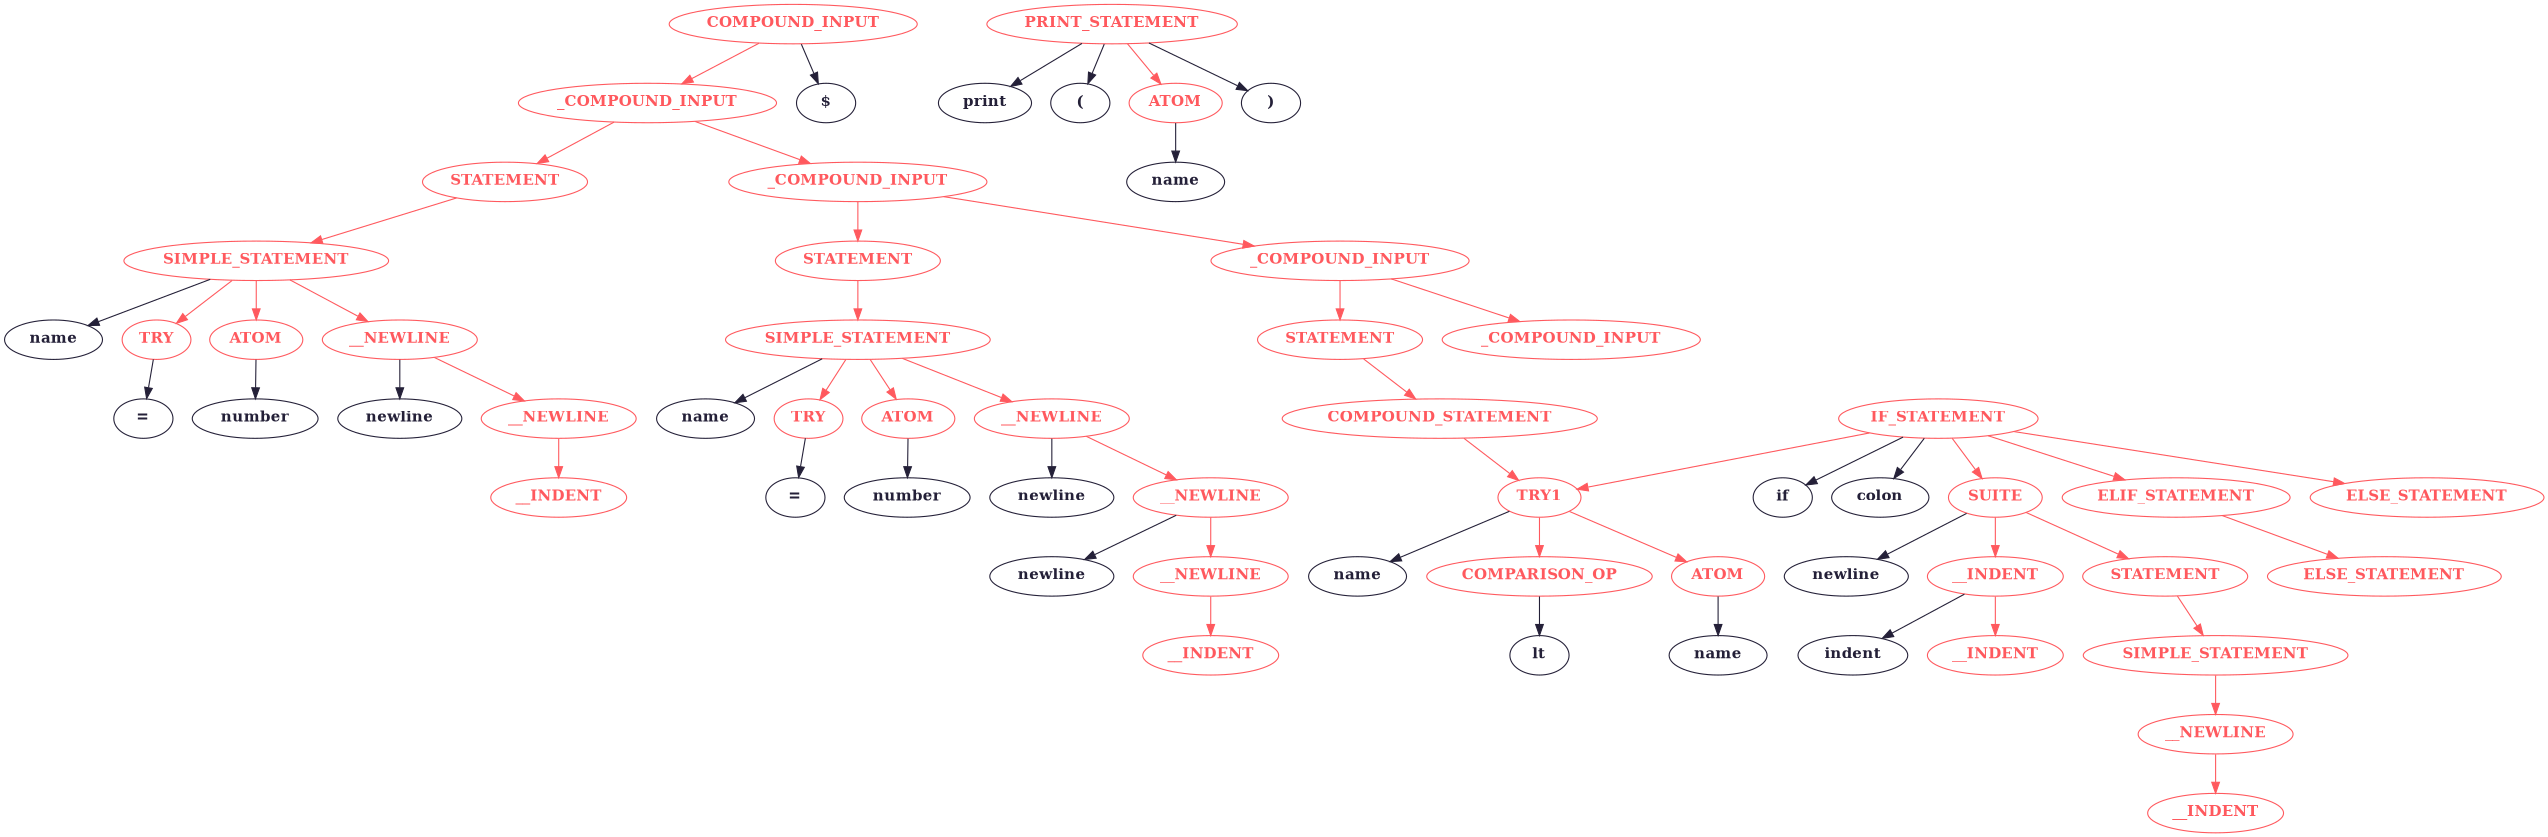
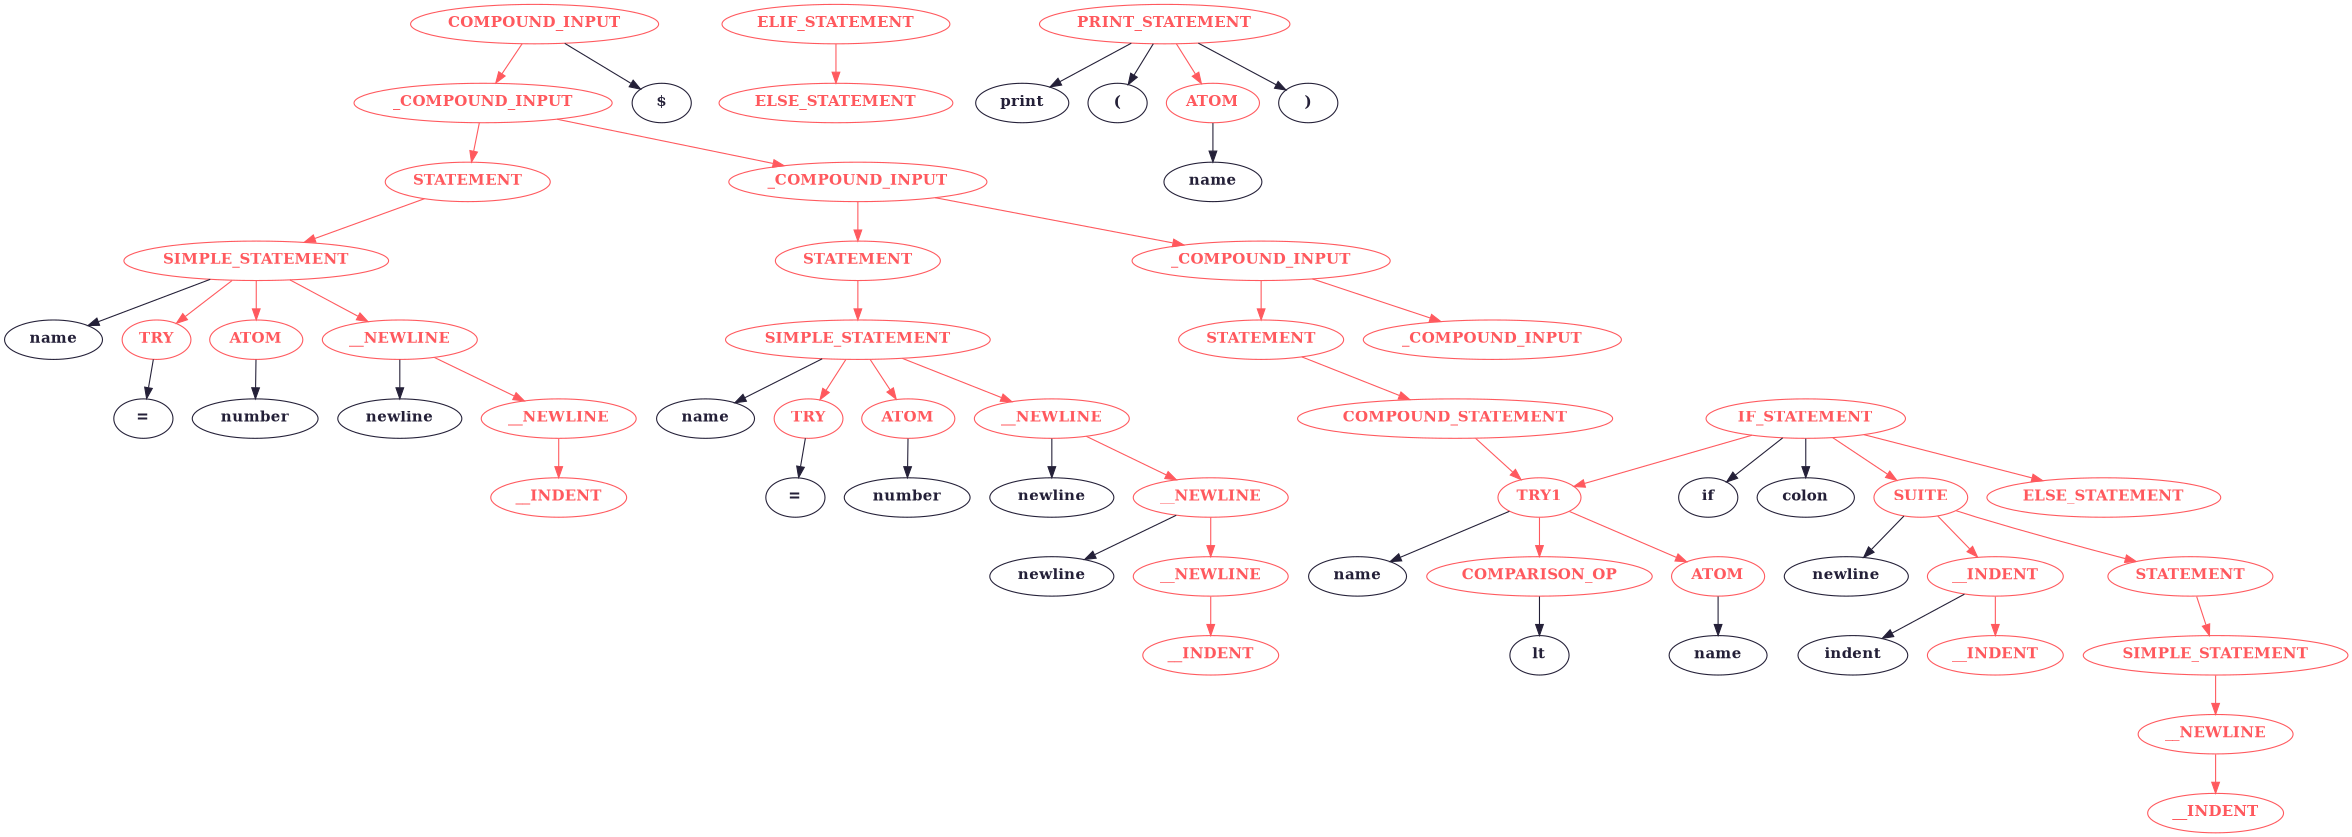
  digraph {
    node [color="#FF595E" fontcolor="#FF595E"]
    edge [color="#FF595E"]
    n1 [label=<<B>COMPOUND_INPUT</B>>]
    n2 [label=<<B>_COMPOUND_INPUT</B>>]
    n3 [color="#242038" fontcolor="#242038" label=<<B> $ </B>>]
    n4 [label=<<B>STATEMENT</B>>]
    n5 [label=<<B>_COMPOUND_INPUT</B>>]
    n6 [label=<<B>SIMPLE_STATEMENT</B>>]
    n7 [label=<<B>STATEMENT</B>>]
    n8 [label=<<B>_COMPOUND_INPUT</B>>]
    n9 [color="#242038" fontcolor="#242038" label=<<B> name </B>>]
    n10 [label=<<B>TRY</B>>]
    n11 [label=<<B>ATOM</B>>]
    n12 [label=<<B>__NEWLINE</B>>]
    n13 [color="#242038" fontcolor="#242038" label=<<B> = </B>>]
    n14 [color="#242038" fontcolor="#242038" label=<<B> number </B>>]
    n15 [color="#242038" fontcolor="#242038" label=<<B> newline </B>>]
    n16 [label=<<B>__NEWLINE</B>>]
    n17 [label=<<B>__INDENT</B>>]
    n18 [label=<<B>SIMPLE_STATEMENT</B>>]
    n19 [label=<<B>STATEMENT</B>>]
    n20 [label=<<B>_COMPOUND_INPUT</B>>]
    n21 [color="#242038" fontcolor="#242038" label=<<B> name </B>>]
    n22 [label=<<B>TRY</B>>]
    n23 [label=<<B>ATOM</B>>]
    n24 [label=<<B>__NEWLINE</B>>]
    n25 [color="#242038" fontcolor="#242038" label=<<B> = </B>>]
    n26 [color="#242038" fontcolor="#242038" label=<<B> number </B>>]
    n27 [color="#242038" fontcolor="#242038" label=<<B> newline </B>>]
    n28 [label=<<B>__NEWLINE</B>>]
    n29 [color="#242038" fontcolor="#242038" label=<<B> newline </B>>]
    n30 [label=<<B>__NEWLINE</B>>]
    n31 [label=<<B>__INDENT</B>>]
    n32 [label=<<B>COMPOUND_STATEMENT</B>>]
    n33 [label=<<B>TRY1</B>>]
    n34 [label=<<B>IF_STATEMENT</B>>]
    n35 [color="#242038" fontcolor="#242038" label=<<B> if </B>>]
    n36 [color="#242038" fontcolor="#242038" label=<<B> colon </B>>]
    n37 [label=<<B>SUITE</B>>]
    n38 [label=<<B>ELIF_STATEMENT</B>>]
    n39 [label=<<B>ELSE_STATEMENT</B>>]
    n40 [color="#242038" fontcolor="#242038" label=<<B> name </B>>]
    n41 [label=<<B>COMPARISON_OP</B>>]
    n42 [label=<<B>ATOM</B>>]
    n43 [color="#242038" fontcolor="#242038" label=<<B> newline </B>>]
    n44 [label=<<B>__INDENT</B>>]
    n45 [label=<<B>STATEMENT</B>>]
    n46 [label=<<B>ELSE_STATEMENT</B>>]
    n47 [color="#242038" fontcolor="#242038" label=<<B> lt </B>>]
    n48 [color="#242038" fontcolor="#242038" label=<<B> name </B>>]
    n49 [color="#242038" fontcolor="#242038" label=<<B> indent </B>>]
    n50 [label=<<B>__INDENT</B>>]
    n51 [label=<<B>SIMPLE_STATEMENT</B>>]
    n52 [label=<<B>__NEWLINE</B>>]
    n53 [label=<<B>__INDENT</B>>]
    n54 [label=<<B>PRINT_STATEMENT</B>>]
    n55 [color="#242038" fontcolor="#242038" label=<<B> print </B>>]
    n56 [color="#242038" fontcolor="#242038" label=<<B> ( </B>>]
    n57 [label=<<B>ATOM</B>>]
    n58 [color="#242038" fontcolor="#242038" label=<<B> ) </B>>]
    n59 [color="#242038" fontcolor="#242038" label=<<B> name </B>>]
    n1 -> n2
    n1 -> n3 [color="#242038"]
    n2 -> n4
    n2 -> n5
    n4 -> n6
    n5 -> n7
    n5 -> n8
    n6 -> n9 [color="#242038"]
    n6 -> n10
    n6 -> n11
    n6 -> n12
    n7 -> n18
    n8 -> n19
    n8 -> n20
    n10 -> n13 [color="#242038"]
    n11 -> n14 [color="#242038"]
    n12 -> n15 [color="#242038"]
    n12 -> n16
    n16 -> n17
    n18 -> n21 [color="#242038"]
    n18 -> n22
    n18 -> n23
    n18 -> n24
    n19 -> n32
    n22 -> n25 [color="#242038"]
    n23 -> n26 [color="#242038"]
    n24 -> n27 [color="#242038"]
    n24 -> n28
    n28 -> n29 [color="#242038"]
    n28 -> n30
    n30 -> n31
    n32 -> n33
    n33 -> n40 [color="#242038"]
    n33 -> n41
    n33 -> n42
    n34 -> n33
    n34 -> n35 [color="#242038"]
    n34 -> n36 [color="#242038"]
    n34 -> n37
-   n34 -> n38
    n34 -> n39
    n37 -> n43 [color="#242038"]
    n37 -> n44
    n37 -> n45
    n38 -> n46
    n41 -> n47 [color="#242038"]
    n42 -> n48 [color="#242038"]
    n44 -> n49 [color="#242038"]
    n44 -> n50
    n45 -> n51
    n51 -> n52
    n52 -> n53
    n54 -> n55 [color="#242038"]
    n54 -> n56 [color="#242038"]
    n54 -> n57
    n54 -> n58 [color="#242038"]
    n57 -> n59 [color="#242038"]
  }
